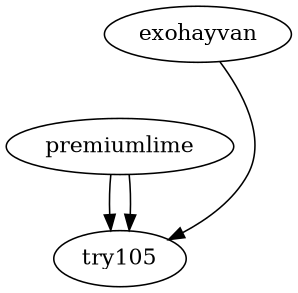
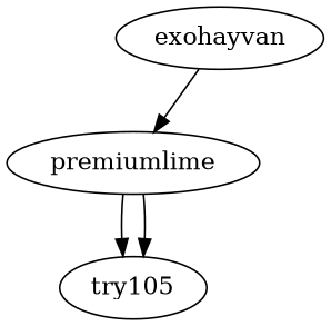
  digraph {
    exohayvan
    premiumlime
    try105
-   exohayvan -> try105
+   exohayvan -> premiumlime
    premiumlime -> try105
    premiumlime -> try105
  }
